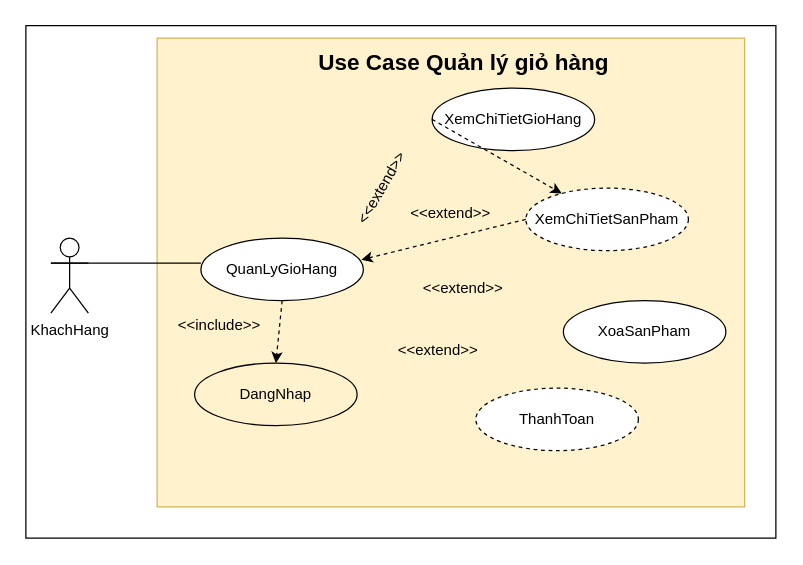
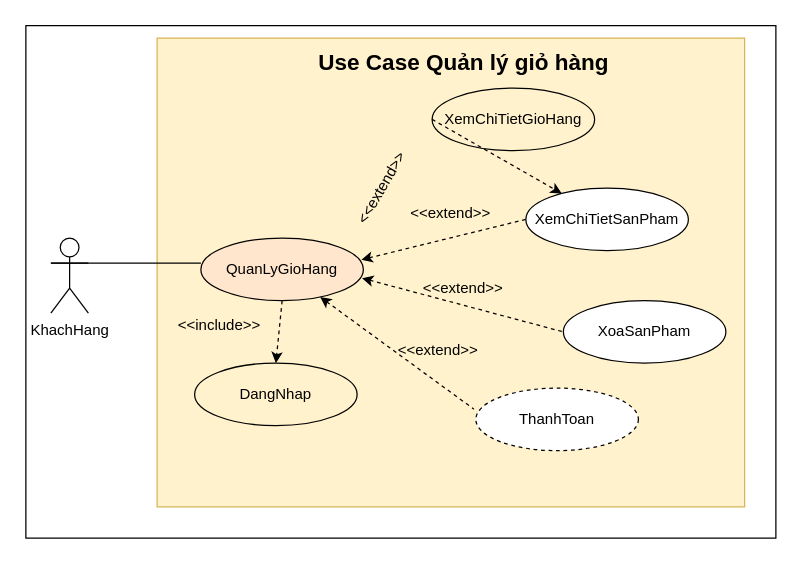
  <mxCell id="0" />
  <mxCell id="1" parent="0" />
  <mxCell id="2" value="" style="rounded=0;whiteSpace=wrap;html=1;" vertex="1" parent="1"><mxGeometry x="20" y="20" width="600" height="410" as="geometry" /></mxCell>
  <mxCell id="3" value="" style="rounded=0;whiteSpace=wrap;html=1;fillColor=#fff2cc;strokeColor=#d6b656;" parent="1" vertex="1"><mxGeometry x="125" y="30" width="470" height="375" as="geometry" /></mxCell>
  <mxCell id="4" value="KhachHang" style="shape=umlActor;verticalLabelPosition=bottom;verticalAlign=top;html=1;outlineConnect=0;" parent="1" vertex="1"><mxGeometry x="40" y="190" width="30" height="60" as="geometry" /></mxCell>
  <mxCell id="5" value="" style="endArrow=none;html=1;" parent="1" edge="1"><mxGeometry width="50" height="50" relative="1" as="geometry"><mxPoint x="40" y="210" as="sourcePoint" /><mxPoint x="160" y="210" as="targetPoint" /></mxGeometry></mxCell>
- <mxCell id="6" value="QuanLyGioHang" style="ellipse;whiteSpace=wrap;html=1;" parent="1" vertex="1"><mxGeometry x="160" y="190" width="130" height="50" as="geometry" /></mxCell>
+ <mxCell id="6" value="QuanLyGioHang" style="ellipse;whiteSpace=wrap;html=1;fillColor=#ffe6cc;" parent="1" vertex="1"><mxGeometry x="160" y="190" width="130" height="50" as="geometry" /></mxCell>
  <mxCell id="7" value="ThanhToan" style="ellipse;whiteSpace=wrap;html=1;dashed=1;" parent="1" vertex="1"><mxGeometry x="380" y="310" width="130" height="50" as="geometry" /></mxCell>
  <mxCell id="8" value="XoaSanPham" style="ellipse;whiteSpace=wrap;html=1;" parent="1" vertex="1"><mxGeometry x="450" y="240" width="130" height="50" as="geometry" /></mxCell>
- <mxCell id="9" value="XemChiTietSanPham" style="ellipse;whiteSpace=wrap;html=1;dashed=1;" parent="1" vertex="1"><mxGeometry x="420" y="150" width="130" height="50" as="geometry" /></mxCell>
+ <mxCell id="9" value="XemChiTietSanPham" style="ellipse;whiteSpace=wrap;html=1;" parent="1" vertex="1"><mxGeometry x="420" y="150" width="130" height="50" as="geometry" /></mxCell>
+ <mxCell id="10" value="" style="endArrow=none;html=1;dashed=1;entryX=0;entryY=0.5;entryDx=0;entryDy=0;exitX=0.992;exitY=0.641;exitDx=0;exitDy=0;exitPerimeter=0;startArrow=classic;startFill=1;endFill=0;" parent="1" source="6" target="8" edge="1"><mxGeometry width="50" height="50" relative="1" as="geometry"><mxPoint x="380" y="290" as="sourcePoint" /><mxPoint x="290" y="220" as="targetPoint" /></mxGeometry></mxCell>
+ <mxCell id="11" value="" style="endArrow=none;html=1;entryX=-0.012;entryY=0.337;entryDx=0;entryDy=0;dashed=1;entryPerimeter=0;startArrow=classic;startFill=1;endFill=0;" parent="1" source="6" target="7" edge="1"><mxGeometry width="50" height="50" relative="1" as="geometry"><mxPoint x="350" y="350" as="sourcePoint" /><mxPoint x="300" y="225" as="targetPoint" /></mxGeometry></mxCell>
  <mxCell id="12" value="" style="endArrow=none;html=1;dashed=1;exitX=0.988;exitY=0.346;exitDx=0;exitDy=0;exitPerimeter=0;entryX=0;entryY=0.5;entryDx=0;entryDy=0;startArrow=classic;startFill=1;endFill=0;" parent="1" source="6" target="9" edge="1"><mxGeometry width="50" height="50" relative="1" as="geometry"><mxPoint x="600" y="215.784" as="sourcePoint" /><mxPoint x="600" y="234.216" as="targetPoint" /></mxGeometry></mxCell>
  <mxCell id="13" value="&amp;lt;&amp;lt;extend&amp;gt;&amp;gt;&lt;span style=&quot;color: rgba(0 , 0 , 0 , 0) ; font-family: monospace ; font-size: 0px&quot;&gt;%3CmxGraphModel%3E%3Croot%3E%3CmxCell%20id%3D%220%22%2F%3E%3CmxCell%20id%3D%221%22%20parent%3D%220%22%2F%3E%3CmxCell%20id%3D%222%22%20value%3D%22%22%20style%3D%22endArrow%3Dclassic%3Bhtml%3D1%3BexitX%3D0%3BexitY%3D0.5%3BexitDx%3D0%3BexitDy%3D0%3BentryX%3D1%3BentryY%3D0.5%3BentryDx%3D0%3BentryDy%3D0%3Bdashed%3D1%3B%22%20edge%3D%221%22%20parent%3D%221%22%3E%3CmxGeometry%20width%3D%2250%22%20height%3D%2250%22%20relative%3D%221%22%20as%3D%22geometry%22%3E%3CmxPoint%20x%3D%22500%22%20y%3D%22455%22%20as%3D%22sourcePoint%22%2F%3E%3CmxPoint%20x%3D%22410%22%20y%3D%22385%22%20as%3D%22targetPoint%22%2F%3E%3C%2FmxGeometry%3E%3C%2FmxCell%3E%3C%2Froot%3E%3C%2FmxGraphModel%3E&lt;/span&gt;" style="text;html=1;strokeColor=none;fillColor=none;align=center;verticalAlign=middle;whiteSpace=wrap;rounded=0;rotation=-60;" parent="1" vertex="1"><mxGeometry x="285" y="140" width="40" height="20" as="geometry" /></mxCell>
- <mxCell id="14" value="XemChiTietGioHang" style="ellipse;whiteSpace=wrap;html=1;" parent="1" vertex="1"><mxGeometry x="345" y="70" width="130" height="50" as="geometry" /></mxCell>
+ <mxCell id="14" value="XemChiTietGioHang" style="ellipse;whiteSpace=wrap;html=1;fillColor=#fff2cc;" parent="1" vertex="1"><mxGeometry x="345" y="70" width="130" height="50" as="geometry" /></mxCell>
  <mxCell id="15" value="" style="endArrow=classic;html=1;exitX=0;exitY=0.5;exitDx=0;exitDy=0;dashed=1;" parent="1" source="14" target="9" edge="1"><mxGeometry width="50" height="50" relative="1" as="geometry"><mxPoint x="390" y="130" as="sourcePoint" /><mxPoint x="230" y="190" as="targetPoint" /></mxGeometry></mxCell>
  <mxCell id="16" value="DangNhap" style="ellipse;whiteSpace=wrap;html=1;fillColor=#fff2cc;" parent="1" vertex="1"><mxGeometry x="155" y="290" width="130" height="50" as="geometry" /></mxCell>
  <mxCell id="17" value="" style="endArrow=classic;html=1;dashed=1;exitX=0.5;exitY=1;exitDx=0;exitDy=0;entryX=0.5;entryY=0;entryDx=0;entryDy=0;" parent="1" source="6" target="16" edge="1"><mxGeometry width="50" height="50" relative="1" as="geometry"><mxPoint x="298.44" y="217.3" as="sourcePoint" /><mxPoint x="280" y="370" as="targetPoint" /></mxGeometry></mxCell>
  <mxCell id="18" value="&amp;lt;&amp;lt;include&amp;gt;&amp;gt;&lt;span style=&quot;color: rgba(0 , 0 , 0 , 0) ; font-family: monospace ; font-size: 0px&quot;&gt;%3CmxGraphModel%3E%3Croot%3E%3CmxCell%20id%3D%220%22%2F%3E%3CmxCell%20id%3D%221%22%20parent%3D%220%22%2F%3E%3CmxCell%20id%3D%222%22%20value%3D%22%22%20style%3D%22endArrow%3Dclassic%3Bhtml%3D1%3BexitX%3D0%3BexitY%3D0.5%3BexitDx%3D0%3BexitDy%3D0%3BentryX%3D1%3BentryY%3D0.5%3BentryDx%3D0%3BentryDy%3D0%3Bdashed%3D1%3B%22%20edge%3D%221%22%20parent%3D%221%22%3E%3CmxGeometry%20width%3D%2250%22%20height%3D%2250%22%20relative%3D%221%22%20as%3D%22geometry%22%3E%3CmxPoint%20x%3D%22500%22%20y%3D%22455%22%20as%3D%22sourcePoint%22%2F%3E%3CmxPoint%20x%3D%22410%22%20y%3D%22385%22%20as%3D%22targetPoint%22%2F%3E%3C%2FmxGeometry%3E%3C%2FmxCell%3E%3C%2Froot%3E%3C%2FmxGraphModel%3E&lt;/span&gt;" style="text;html=1;strokeColor=none;fillColor=none;align=center;verticalAlign=middle;whiteSpace=wrap;rounded=0;rotation=0;" parent="1" vertex="1"><mxGeometry x="155" y="250" width="40" height="20" as="geometry" /></mxCell>
  <mxCell id="19" value="&amp;lt;&amp;lt;extend&amp;gt;&amp;gt;&lt;span style=&quot;color: rgba(0 , 0 , 0 , 0) ; font-family: monospace ; font-size: 0px&quot;&gt;%3CmxGraphModel%3E%3Croot%3E%3CmxCell%20id%3D%220%22%2F%3E%3CmxCell%20id%3D%221%22%20parent%3D%220%22%2F%3E%3CmxCell%20id%3D%222%22%20value%3D%22%22%20style%3D%22endArrow%3Dclassic%3Bhtml%3D1%3BexitX%3D0%3BexitY%3D0.5%3BexitDx%3D0%3BexitDy%3D0%3BentryX%3D1%3BentryY%3D0.5%3BentryDx%3D0%3BentryDy%3D0%3Bdashed%3D1%3B%22%20edge%3D%221%22%20parent%3D%221%22%3E%3CmxGeometry%20width%3D%2250%22%20height%3D%2250%22%20relative%3D%221%22%20as%3D%22geometry%22%3E%3CmxPoint%20x%3D%22500%22%20y%3D%22455%22%20as%3D%22sourcePoint%22%2F%3E%3CmxPoint%20x%3D%22410%22%20y%3D%22385%22%20as%3D%22targetPoint%22%2F%3E%3C%2FmxGeometry%3E%3C%2FmxCell%3E%3C%2Froot%3E%3C%2FmxGraphModel%3E&lt;/span&gt;" style="text;html=1;strokeColor=none;fillColor=none;align=center;verticalAlign=middle;whiteSpace=wrap;rounded=0;rotation=0;" parent="1" vertex="1"><mxGeometry x="340" y="160" width="40" height="20" as="geometry" /></mxCell>
  <mxCell id="20" value="&amp;lt;&amp;lt;extend&amp;gt;&amp;gt;&lt;span style=&quot;color: rgba(0 , 0 , 0 , 0) ; font-family: monospace ; font-size: 0px&quot;&gt;%3CmxGraphModel%3E%3Croot%3E%3CmxCell%20id%3D%220%22%2F%3E%3CmxCell%20id%3D%221%22%20parent%3D%220%22%2F%3E%3CmxCell%20id%3D%222%22%20value%3D%22%22%20style%3D%22endArrow%3Dclassic%3Bhtml%3D1%3BexitX%3D0%3BexitY%3D0.5%3BexitDx%3D0%3BexitDy%3D0%3BentryX%3D1%3BentryY%3D0.5%3BentryDx%3D0%3BentryDy%3D0%3Bdashed%3D1%3B%22%20edge%3D%221%22%20parent%3D%221%22%3E%3CmxGeometry%20width%3D%2250%22%20height%3D%2250%22%20relative%3D%221%22%20as%3D%22geometry%22%3E%3CmxPoint%20x%3D%22500%22%20y%3D%22455%22%20as%3D%22sourcePoint%22%2F%3E%3CmxPoint%20x%3D%22410%22%20y%3D%22385%22%20as%3D%22targetPoint%22%2F%3E%3C%2FmxGeometry%3E%3C%2FmxCell%3E%3C%2Froot%3E%3C%2FmxGraphModel%3E&lt;/span&gt;" style="text;html=1;strokeColor=none;fillColor=none;align=center;verticalAlign=middle;whiteSpace=wrap;rounded=0;rotation=0;" parent="1" vertex="1"><mxGeometry x="350" y="220" width="40" height="20" as="geometry" /></mxCell>
  <mxCell id="21" value="&amp;lt;&amp;lt;extend&amp;gt;&amp;gt;&lt;span style=&quot;color: rgba(0 , 0 , 0 , 0) ; font-family: monospace ; font-size: 0px&quot;&gt;%3CmxGraphModel%3E%3Croot%3E%3CmxCell%20id%3D%220%22%2F%3E%3CmxCell%20id%3D%221%22%20parent%3D%220%22%2F%3E%3CmxCell%20id%3D%222%22%20value%3D%22%22%20style%3D%22endArrow%3Dclassic%3Bhtml%3D1%3BexitX%3D0%3BexitY%3D0.5%3BexitDx%3D0%3BexitDy%3D0%3BentryX%3D1%3BentryY%3D0.5%3BentryDx%3D0%3BentryDy%3D0%3Bdashed%3D1%3B%22%20edge%3D%221%22%20parent%3D%221%22%3E%3CmxGeometry%20width%3D%2250%22%20height%3D%2250%22%20relative%3D%221%22%20as%3D%22geometry%22%3E%3CmxPoint%20x%3D%22500%22%20y%3D%22455%22%20as%3D%22sourcePoint%22%2F%3E%3CmxPoint%20x%3D%22410%22%20y%3D%22385%22%20as%3D%22targetPoint%22%2F%3E%3C%2FmxGeometry%3E%3C%2FmxCell%3E%3C%2Froot%3E%3C%2FmxGraphModel%3E&lt;/span&gt;" style="text;html=1;strokeColor=none;fillColor=none;align=center;verticalAlign=middle;whiteSpace=wrap;rounded=0;rotation=0;" parent="1" vertex="1"><mxGeometry x="330" y="270" width="40" height="20" as="geometry" /></mxCell>
  <mxCell id="22" value="&lt;b&gt;&lt;font style=&quot;font-size: 18px;&quot;&gt;Use Case Quản lý giỏ hàng&lt;/font&gt;&lt;/b&gt;" style="text;html=1;align=center;verticalAlign=middle;resizable=0;points=[];autosize=1;strokeColor=none;fillColor=none;" vertex="1" parent="1"><mxGeometry x="240" y="30" width="260" height="40" as="geometry" /></mxCell>
